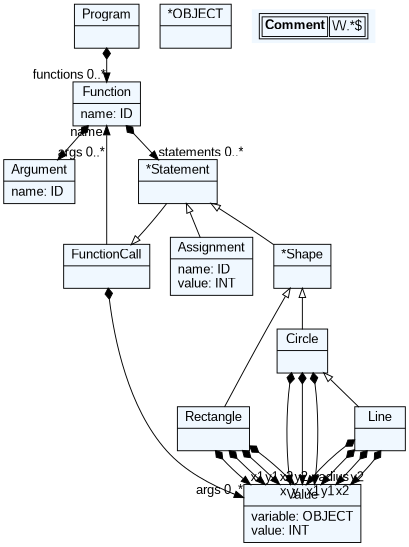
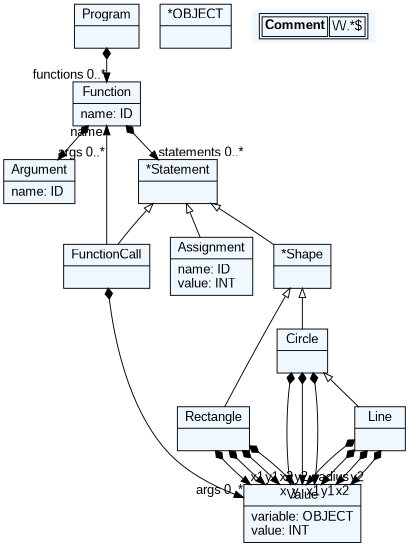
  digraph {
    fontname="Liberation Sans"
    fontsize=8
    nodesep=0.3
    node [fillcolor=aliceblue fontname="Liberation Sans" shape=record style=filled]
    edge [arrowtail=diamond dir=both fontname="Liberation Sans"]
    n1 [label="{Program|}"]
    n2 [label="{Function|name: ID\l}"]
    n3 [label="{Argument|name: ID\l}"]
    n4 [label="{*Statement|}"]
    n5 [label="{FunctionCall|}"]
    n6 [label="{Assignment|name: ID\lvalue: INT\l}"]
    n7 [label="{*Shape|}"]
    n8 [label="{Value|variable: OBJECT\lvalue: INT\l}"]
    n9 [label="{Rectangle|}"]
    n10 [label="{Circle|}"]
    n11 [label="{Line|}"]
    n12 [label="{*OBJECT|}"]
    n13 [label=< <table> 	<tr> 		<td><b>Comment</b></td><td>\/\/.*$</td> 	</tr> </table> > shape=plaintext]
    n1 -> n2 [headlabel="functions 0..*"]
    n2 -> n3 [headlabel="args 0..*"]
    n2 -> n4 [headlabel="statements 0..*"]
-   n5 -> n4 [arrowtail=empty dir=back]
+   n4 -> n5 [arrowtail=empty dir=back]
    n4 -> n6 [arrowtail=empty dir=back]
    n4 -> n7 [arrowtail=empty dir=back]
    n5 -> n2 [arrowtail=empty dir=black headlabel="name "]
    n5 -> n8 [headlabel="args 0..*"]
    n7 -> n9 [arrowtail=empty dir=back]
    n7 -> n10 [arrowtail=empty dir=back]
    n9 -> n8 [headlabel="x1 "]
    n9 -> n8 [headlabel="y1 "]
    n9 -> n8 [headlabel="x2 "]
    n9 -> n8 [headlabel="y2 "]
    n10 -> n8 [headlabel="x "]
    n10 -> n8 [headlabel="y "]
    n10 -> n8 [headlabel="radius "]
    n10 -> n11 [arrowtail=empty dir=back]
    n11 -> n8 [headlabel="x1 "]
    n11 -> n8 [headlabel="y1 "]
    n11 -> n8 [headlabel="x2 "]
    n11 -> n8 [headlabel="y2 "]
  }
